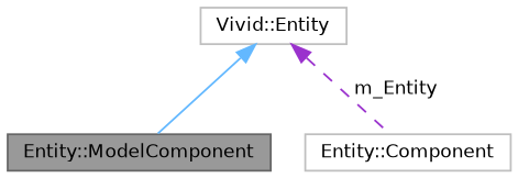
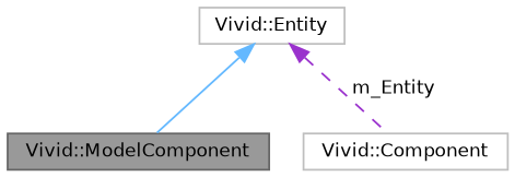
  digraph {
    node [color=grey75 fillcolor=white fontname=Helvetica fontsize=10 shape=box style=filled]
    edge [dir=back fontname=Helvetica fontsize=10 labelfontname=Helvetica labelfontsize=10]
-   n1 [color=gray40 fillcolor=grey60 fontcolor=black height=0.2 label="Entity::ModelComponent" width=0.4]
-   n2 [height=0.2 label="Entity::Component" width=0.4]
+   n1 [color=gray40 fillcolor=grey60 fontcolor=black height=0.2 label="Vivid::ModelComponent" width=0.4]
+   n2 [height=0.2 label="Vivid::Component" width=0.4]
    n3 [height=0.2 label="Vivid::Entity" width=0.4]
    n3 -> n1 [color=steelblue1 style=solid]
    n3 -> n2 [color=darkorchid3 label=" m_Entity" style=dashed]
  }
